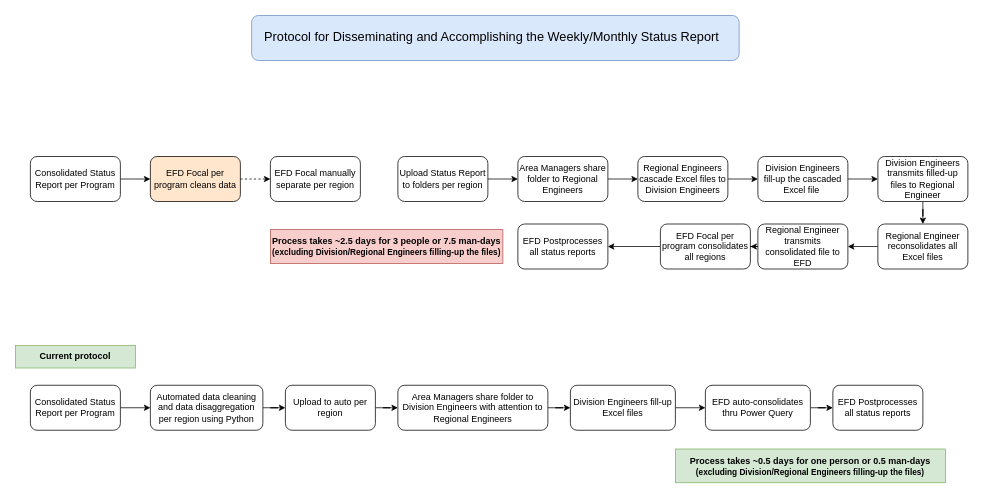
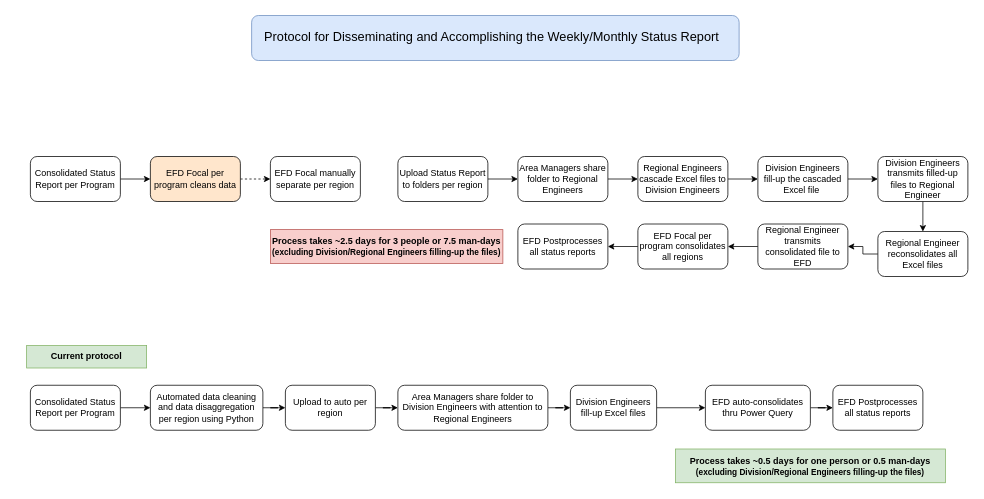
  <mxCell id="0" />
  <mxCell id="1" parent="0" />
  <mxCell id="2" value="" style="edgeStyle=orthogonalEdgeStyle;rounded=0;orthogonalLoop=1;jettySize=auto;html=1;" edge="1" parent="1" source="3" target="5"><mxGeometry relative="1" as="geometry" /></mxCell>
  <mxCell id="3" value="Consolidated Status Report per Program" style="rounded=1;whiteSpace=wrap;html=1;" vertex="1" parent="1"><mxGeometry x="40" y="208" width="120" height="60" as="geometry" /></mxCell>
  <mxCell id="4" value="" style="edgeStyle=orthogonalEdgeStyle;rounded=0;orthogonalLoop=1;jettySize=auto;html=1;dashed=1;" edge="1" parent="1" source="5" target="6"><mxGeometry relative="1" as="geometry" /></mxCell>
  <mxCell id="5" value="EFD Focal per program cleans data" style="rounded=1;whiteSpace=wrap;html=1;fillColor=#ffe6cc;" vertex="1" parent="1"><mxGeometry x="200" y="208" width="120" height="60" as="geometry" /></mxCell>
  <mxCell id="6" value="EFD Focal manually separate per region" style="rounded=1;whiteSpace=wrap;html=1;" vertex="1" parent="1"><mxGeometry x="360" y="208" width="120" height="60" as="geometry" /></mxCell>
  <mxCell id="7" value="" style="edgeStyle=orthogonalEdgeStyle;rounded=0;orthogonalLoop=1;jettySize=auto;html=1;" edge="1" parent="1" source="8" target="10"><mxGeometry relative="1" as="geometry" /></mxCell>
  <mxCell id="8" value="Upload Status Report to folders per region" style="rounded=1;whiteSpace=wrap;html=1;" vertex="1" parent="1"><mxGeometry x="530" y="208" width="120" height="60" as="geometry" /></mxCell>
  <mxCell id="9" value="" style="edgeStyle=orthogonalEdgeStyle;rounded=0;orthogonalLoop=1;jettySize=auto;html=1;" edge="1" parent="1" source="10" target="12"><mxGeometry relative="1" as="geometry" /></mxCell>
  <mxCell id="10" value="Area Managers share folder to Regional Engineers" style="rounded=1;whiteSpace=wrap;html=1;" vertex="1" parent="1"><mxGeometry x="690" y="208" width="120" height="60" as="geometry" /></mxCell>
  <mxCell id="11" value="" style="edgeStyle=orthogonalEdgeStyle;rounded=0;orthogonalLoop=1;jettySize=auto;html=1;" edge="1" parent="1" source="12" target="14"><mxGeometry relative="1" as="geometry" /></mxCell>
  <mxCell id="12" value="Regional Engineers cascade Excel files to Division Engineers" style="rounded=1;whiteSpace=wrap;html=1;" vertex="1" parent="1"><mxGeometry x="850" y="208" width="120" height="60" as="geometry" /></mxCell>
  <mxCell id="13" value="" style="edgeStyle=orthogonalEdgeStyle;rounded=0;orthogonalLoop=1;jettySize=auto;html=1;" edge="1" parent="1" source="14" target="16"><mxGeometry relative="1" as="geometry" /></mxCell>
  <mxCell id="14" value="Division Engineers fill-up the cascaded Excel file&amp;nbsp;" style="rounded=1;whiteSpace=wrap;html=1;" vertex="1" parent="1"><mxGeometry x="1010" y="208" width="120" height="60" as="geometry" /></mxCell>
  <mxCell id="15" value="" style="edgeStyle=orthogonalEdgeStyle;rounded=0;orthogonalLoop=1;jettySize=auto;html=1;" edge="1" parent="1" source="16" target="18"><mxGeometry relative="1" as="geometry" /></mxCell>
  <mxCell id="16" value="Division Engineers transmits filled-up files to Regional Engineer" style="rounded=1;whiteSpace=wrap;html=1;" vertex="1" parent="1"><mxGeometry x="1170" y="208" width="120" height="60" as="geometry" /></mxCell>
  <mxCell id="17" value="" style="edgeStyle=orthogonalEdgeStyle;rounded=0;orthogonalLoop=1;jettySize=auto;html=1;" edge="1" parent="1" source="18" target="20"><mxGeometry relative="1" as="geometry" /></mxCell>
- <mxCell id="18" value="Regional Engineer reconsolidates all Excel files" style="rounded=1;whiteSpace=wrap;html=1;" vertex="1" parent="1"><mxGeometry x="1170" y="298" width="120" height="60" as="geometry" /></mxCell>
+ <mxCell id="18" value="Regional Engineer reconsolidates all Excel files" style="rounded=1;whiteSpace=wrap;html=1;" vertex="1" parent="1"><mxGeometry x="1170" y="308" width="120" height="60" as="geometry" /></mxCell>
  <mxCell id="19" value="" style="edgeStyle=orthogonalEdgeStyle;rounded=0;orthogonalLoop=1;jettySize=auto;html=1;" edge="1" parent="1" source="20" target="22"><mxGeometry relative="1" as="geometry" /></mxCell>
  <mxCell id="20" value="Regional Engineer transmits consolidated file to EFD" style="rounded=1;whiteSpace=wrap;html=1;" vertex="1" parent="1"><mxGeometry x="1010" y="298" width="120" height="60" as="geometry" /></mxCell>
  <mxCell id="21" value="" style="edgeStyle=orthogonalEdgeStyle;rounded=0;orthogonalLoop=1;jettySize=auto;html=1;" edge="1" parent="1" source="22" target="23"><mxGeometry relative="1" as="geometry" /></mxCell>
- <mxCell id="22" value="EFD Focal per program consolidates all regions" style="rounded=1;whiteSpace=wrap;html=1;" vertex="1" parent="1"><mxGeometry x="880" y="298" width="120" height="60" as="geometry" /></mxCell>
+ <mxCell id="22" value="EFD Focal per program consolidates all regions" style="rounded=1;whiteSpace=wrap;html=1;" vertex="1" parent="1"><mxGeometry x="850" y="298" width="120" height="60" as="geometry" /></mxCell>
  <mxCell id="23" value="EFD Postprocesses all status reports" style="rounded=1;whiteSpace=wrap;html=1;" vertex="1" parent="1"><mxGeometry x="690" y="298" width="120" height="60" as="geometry" /></mxCell>
  <mxCell id="24" value="Process takes ~2.5 days for 3 people or 7.5 man-days &lt;font style=&quot;font-size: 11px;&quot;&gt;(excluding Division/Regional Engineers filling-up the files)&lt;/font&gt;" style="text;html=1;align=center;verticalAlign=middle;whiteSpace=wrap;rounded=0;fontStyle=1;fillColor=#f8cecc;strokeColor=#b85450;" vertex="1" parent="1"><mxGeometry x="360" y="305.5" width="310" height="45" as="geometry" /></mxCell>
- <mxCell id="25" value="Current protocol" style="rounded=0;whiteSpace=wrap;html=1;fillColor=#d5e8d4;strokeColor=#82b366;fontStyle=1" vertex="1" parent="1"><mxGeometry x="20" y="460" width="160" height="30" as="geometry" /></mxCell>
+ <mxCell id="25" value="Current protocol" style="rounded=0;whiteSpace=wrap;html=1;fillColor=#d5e8d4;strokeColor=#82b366;fontStyle=1" vertex="1" parent="1"><mxGeometry x="35" y="460" width="160" height="30" as="geometry" /></mxCell>
  <mxCell id="26" value="" style="edgeStyle=orthogonalEdgeStyle;rounded=0;orthogonalLoop=1;jettySize=auto;html=1;" edge="1" parent="1" source="27" target="29"><mxGeometry relative="1" as="geometry" /></mxCell>
  <mxCell id="27" value="Consolidated Status Report per Program" style="rounded=1;whiteSpace=wrap;html=1;" vertex="1" parent="1"><mxGeometry x="40" y="513" width="120" height="60" as="geometry" /></mxCell>
  <mxCell id="28" value="" style="edgeStyle=orthogonalEdgeStyle;rounded=0;orthogonalLoop=1;jettySize=auto;html=1;" edge="1" parent="1" source="29" target="31"><mxGeometry relative="1" as="geometry" /></mxCell>
  <mxCell id="29" value="Automated data cleaning and data disaggregation per region using Python" style="rounded=1;whiteSpace=wrap;html=1;" vertex="1" parent="1"><mxGeometry x="200" y="513" width="150" height="60" as="geometry" /></mxCell>
  <mxCell id="30" value="" style="edgeStyle=orthogonalEdgeStyle;rounded=0;orthogonalLoop=1;jettySize=auto;html=1;entryX=0;entryY=0.5;entryDx=0;entryDy=0;" edge="1" parent="1" source="31" target="33"><mxGeometry relative="1" as="geometry"><mxPoint x="560" y="543" as="targetPoint" /></mxGeometry></mxCell>
  <mxCell id="31" value="Upload to auto per region" style="rounded=1;whiteSpace=wrap;html=1;" vertex="1" parent="1"><mxGeometry x="380" y="513" width="120" height="60" as="geometry" /></mxCell>
  <mxCell id="32" value="" style="edgeStyle=orthogonalEdgeStyle;rounded=0;orthogonalLoop=1;jettySize=auto;html=1;" edge="1" parent="1" source="33" target="35"><mxGeometry relative="1" as="geometry" /></mxCell>
  <mxCell id="33" value="Area Managers share folder to Division Engineers with attention to Regional Engineers" style="rounded=1;whiteSpace=wrap;html=1;" vertex="1" parent="1"><mxGeometry x="530" y="513" width="200" height="60" as="geometry" /></mxCell>
  <mxCell id="34" value="" style="edgeStyle=orthogonalEdgeStyle;rounded=0;orthogonalLoop=1;jettySize=auto;html=1;" edge="1" parent="1" source="35" target="37"><mxGeometry relative="1" as="geometry" /></mxCell>
- <mxCell id="35" value="Division Engineers fill-up Excel files" style="rounded=1;whiteSpace=wrap;html=1;" vertex="1" parent="1"><mxGeometry x="760" y="513" width="140" height="60" as="geometry" /></mxCell>
+ <mxCell id="35" value="Division Engineers fill-up Excel files" style="rounded=1;whiteSpace=wrap;html=1;" vertex="1" parent="1"><mxGeometry x="760" y="513" width="115" height="60" as="geometry" /></mxCell>
  <mxCell id="36" style="edgeStyle=orthogonalEdgeStyle;rounded=0;orthogonalLoop=1;jettySize=auto;html=1;entryX=0;entryY=0.5;entryDx=0;entryDy=0;" edge="1" parent="1" source="37" target="38"><mxGeometry relative="1" as="geometry" /></mxCell>
  <mxCell id="37" value="EFD auto-consolidates thru Power Query" style="rounded=1;whiteSpace=wrap;html=1;" vertex="1" parent="1"><mxGeometry x="940" y="513" width="140" height="60" as="geometry" /></mxCell>
  <mxCell id="38" value="EFD Postprocesses all status reports" style="rounded=1;whiteSpace=wrap;html=1;" vertex="1" parent="1"><mxGeometry x="1110" y="513" width="120" height="60" as="geometry" /></mxCell>
  <mxCell id="39" value="Process takes ~0.5 days for one person or 0.5 man-days&lt;div&gt;&lt;span style=&quot;font-size: 11px;&quot;&gt;(excluding Division/Regional Engineers filling-up the files)&lt;/span&gt;&lt;/div&gt;" style="text;html=1;align=center;verticalAlign=middle;whiteSpace=wrap;rounded=0;fontStyle=1;fillColor=#d5e8d4;strokeColor=#82b366;" vertex="1" parent="1"><mxGeometry x="900" y="598" width="360" height="45" as="geometry" /></mxCell>
  <mxCell id="40" value="&lt;font style=&quot;font-size: 17px;&quot;&gt;Protocol for Disseminating and Accomplishing the Weekly/Monthly Status Report&amp;nbsp;&amp;nbsp;&lt;/font&gt;" style="rounded=1;whiteSpace=wrap;html=1;fillColor=#dae8fc;strokeColor=#6c8ebf;" vertex="1" parent="1"><mxGeometry x="335" y="20" width="650" height="60" as="geometry" /></mxCell>
